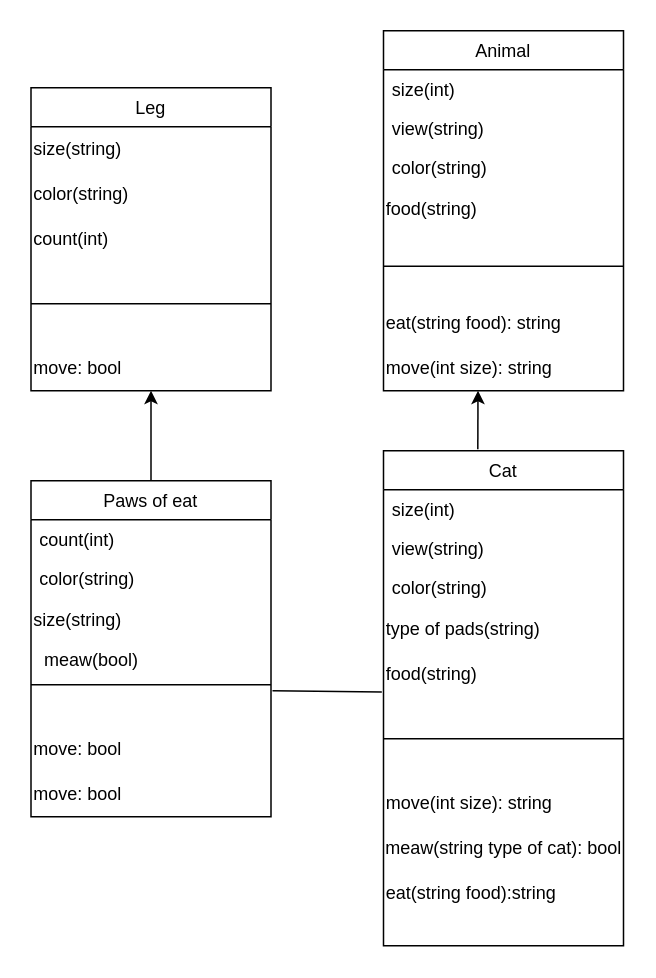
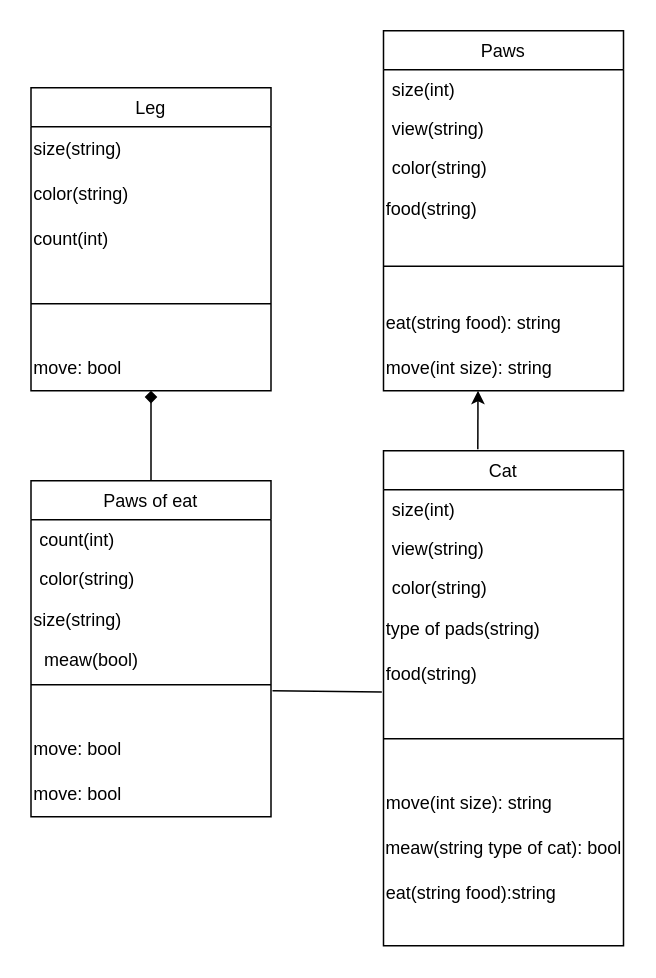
  <mxCell id="0" />
  <mxCell id="1" parent="0" />
- <mxCell id="2" value="Animal" style="swimlane;fontStyle=0;align=center;verticalAlign=top;childLayout=stackLayout;horizontal=1;startSize=26;horizontalStack=0;resizeParent=1;resizeLast=0;collapsible=1;marginBottom=0;rounded=0;shadow=0;strokeWidth=1;" parent="1" vertex="1"><mxGeometry x="255" y="20" width="160" height="240" as="geometry"><mxRectangle x="550" y="140" width="160" height="26" as="alternateBounds" /></mxGeometry></mxCell>
+ <mxCell id="2" value="Paws" style="swimlane;fontStyle=0;align=center;verticalAlign=top;childLayout=stackLayout;horizontal=1;startSize=26;horizontalStack=0;resizeParent=1;resizeLast=0;collapsible=1;marginBottom=0;rounded=0;shadow=0;strokeWidth=1;" parent="1" vertex="1"><mxGeometry x="255" y="20" width="160" height="240" as="geometry"><mxRectangle x="550" y="140" width="160" height="26" as="alternateBounds" /></mxGeometry></mxCell>
  <mxCell id="3" value="size(int)" style="text;align=left;verticalAlign=top;spacingLeft=4;spacingRight=4;overflow=hidden;rotatable=0;points=[[0,0.5],[1,0.5]];portConstraint=eastwest;" parent="2" vertex="1"><mxGeometry y="26" width="160" height="26" as="geometry" /></mxCell>
  <mxCell id="4" value="view(string)" style="text;align=left;verticalAlign=top;spacingLeft=4;spacingRight=4;overflow=hidden;rotatable=0;points=[[0,0.5],[1,0.5]];portConstraint=eastwest;rounded=0;shadow=0;html=0;" parent="2" vertex="1"><mxGeometry y="52" width="160" height="26" as="geometry" /></mxCell>
  <mxCell id="5" value="color(string)" style="text;align=left;verticalAlign=top;spacingLeft=4;spacingRight=4;overflow=hidden;rotatable=0;points=[[0,0.5],[1,0.5]];portConstraint=eastwest;rounded=0;shadow=0;html=0;" parent="2" vertex="1"><mxGeometry y="78" width="160" height="26" as="geometry" /></mxCell>
  <mxCell id="6" value="food(string)" style="text;html=1;align=left;verticalAlign=middle;resizable=0;points=[];autosize=1;strokeColor=none;fillColor=none;" vertex="1" parent="2"><mxGeometry y="104" width="160" height="30" as="geometry" /></mxCell>
  <mxCell id="7" value="" style="line;html=1;strokeWidth=1;align=left;verticalAlign=middle;spacingTop=-1;spacingLeft=3;spacingRight=3;rotatable=0;labelPosition=right;points=[];portConstraint=eastwest;" parent="2" vertex="1"><mxGeometry y="134" width="160" height="46" as="geometry" /></mxCell>
  <mxCell id="8" value="eat(string food): string" style="text;html=1;align=left;verticalAlign=middle;resizable=0;points=[];autosize=1;strokeColor=none;fillColor=none;" vertex="1" parent="2"><mxGeometry y="180" width="160" height="30" as="geometry" /></mxCell>
  <mxCell id="9" value="move(int size): string" style="text;html=1;align=left;verticalAlign=middle;resizable=0;points=[];autosize=1;strokeColor=none;fillColor=none;" vertex="1" parent="2"><mxGeometry y="210" width="160" height="30" as="geometry" /></mxCell>
  <mxCell id="10" value="Cat" style="swimlane;fontStyle=0;align=center;verticalAlign=top;childLayout=stackLayout;horizontal=1;startSize=26;horizontalStack=0;resizeParent=1;resizeLast=0;collapsible=1;marginBottom=0;rounded=0;shadow=0;strokeWidth=1;" vertex="1" parent="1"><mxGeometry x="255" y="300" width="160" height="330" as="geometry"><mxRectangle x="550" y="140" width="160" height="26" as="alternateBounds" /></mxGeometry></mxCell>
  <mxCell id="11" value="size(int)" style="text;align=left;verticalAlign=top;spacingLeft=4;spacingRight=4;overflow=hidden;rotatable=0;points=[[0,0.5],[1,0.5]];portConstraint=eastwest;" vertex="1" parent="10"><mxGeometry y="26" width="160" height="26" as="geometry" /></mxCell>
  <mxCell id="12" value="view(string)" style="text;align=left;verticalAlign=top;spacingLeft=4;spacingRight=4;overflow=hidden;rotatable=0;points=[[0,0.5],[1,0.5]];portConstraint=eastwest;rounded=0;shadow=0;html=0;" vertex="1" parent="10"><mxGeometry y="52" width="160" height="26" as="geometry" /></mxCell>
  <mxCell id="13" value="color(string)" style="text;align=left;verticalAlign=top;spacingLeft=4;spacingRight=4;overflow=hidden;rotatable=0;points=[[0,0.5],[1,0.5]];portConstraint=eastwest;rounded=0;shadow=0;html=0;" vertex="1" parent="10"><mxGeometry y="78" width="160" height="26" as="geometry" /></mxCell>
  <mxCell id="14" value="type of pads(string)" style="text;html=1;align=left;verticalAlign=middle;resizable=0;points=[];autosize=1;strokeColor=none;fillColor=none;" vertex="1" parent="10"><mxGeometry y="104" width="160" height="30" as="geometry" /></mxCell>
  <mxCell id="15" value="food(string)" style="text;html=1;align=left;verticalAlign=middle;resizable=0;points=[];autosize=1;strokeColor=none;fillColor=none;" vertex="1" parent="10"><mxGeometry y="134" width="160" height="30" as="geometry" /></mxCell>
  <mxCell id="16" value="" style="line;html=1;strokeWidth=1;align=left;verticalAlign=middle;spacingTop=-1;spacingLeft=3;spacingRight=3;rotatable=0;labelPosition=right;points=[];portConstraint=eastwest;" vertex="1" parent="10"><mxGeometry y="164" width="160" height="56" as="geometry" /></mxCell>
  <mxCell id="17" value="move(int size): string" style="text;html=1;align=left;verticalAlign=middle;resizable=0;points=[];autosize=1;strokeColor=none;fillColor=none;" vertex="1" parent="10"><mxGeometry y="220" width="160" height="30" as="geometry" /></mxCell>
  <mxCell id="18" value="meaw(string type of cat): bool" style="text;html=1;align=right;verticalAlign=middle;resizable=0;points=[];autosize=1;strokeColor=none;fillColor=none;" vertex="1" parent="10"><mxGeometry y="250" width="160" height="30" as="geometry" /></mxCell>
  <mxCell id="19" value="eat(string food):string" style="text;html=1;align=left;verticalAlign=middle;resizable=0;points=[];autosize=1;strokeColor=none;fillColor=none;" vertex="1" parent="10"><mxGeometry y="280" width="160" height="30" as="geometry" /></mxCell>
  <mxCell id="20" value="" style="endArrow=classic;html=1;rounded=0;exitX=0.393;exitY=-0.003;exitDx=0;exitDy=0;exitPerimeter=0;" edge="1" parent="1" source="10"><mxGeometry width="50" height="50" relative="1" as="geometry"><mxPoint x="310" y="210" as="sourcePoint" /><mxPoint x="318" y="260" as="targetPoint" /></mxGeometry></mxCell>
  <mxCell id="21" value="Paws of eat" style="swimlane;fontStyle=0;align=center;verticalAlign=top;childLayout=stackLayout;horizontal=1;startSize=26;horizontalStack=0;resizeParent=1;resizeLast=0;collapsible=1;marginBottom=0;rounded=0;shadow=0;strokeWidth=1;" vertex="1" parent="1"><mxGeometry x="20" y="320" width="160" height="224" as="geometry"><mxRectangle x="550" y="140" width="160" height="26" as="alternateBounds" /></mxGeometry></mxCell>
  <mxCell id="22" value="count(int)" style="text;align=left;verticalAlign=top;spacingLeft=4;spacingRight=4;overflow=hidden;rotatable=0;points=[[0,0.5],[1,0.5]];portConstraint=eastwest;" vertex="1" parent="21"><mxGeometry y="26" width="160" height="26" as="geometry" /></mxCell>
  <mxCell id="23" value="color(string)" style="text;align=left;verticalAlign=top;spacingLeft=4;spacingRight=4;overflow=hidden;rotatable=0;points=[[0,0.5],[1,0.5]];portConstraint=eastwest;rounded=0;shadow=0;html=0;" vertex="1" parent="21"><mxGeometry y="52" width="160" height="26" as="geometry" /></mxCell>
  <mxCell id="24" value="size(string)" style="text;html=1;align=left;verticalAlign=middle;resizable=0;points=[];autosize=1;strokeColor=none;fillColor=none;" vertex="1" parent="21"><mxGeometry y="78" width="160" height="30" as="geometry" /></mxCell>
  <mxCell id="25" value="" style="line;html=1;strokeWidth=1;align=left;verticalAlign=middle;spacingTop=-1;spacingLeft=3;spacingRight=3;rotatable=0;labelPosition=right;points=[];portConstraint=eastwest;" vertex="1" parent="21"><mxGeometry y="108" width="160" height="56" as="geometry" /></mxCell>
  <mxCell id="26" value="move: bool" style="text;html=1;align=left;verticalAlign=middle;resizable=0;points=[];autosize=1;strokeColor=none;fillColor=none;" vertex="1" parent="21"><mxGeometry y="164" width="160" height="30" as="geometry" /></mxCell>
  <mxCell id="27" value="move: bool" style="text;html=1;align=left;verticalAlign=middle;resizable=0;points=[];autosize=1;strokeColor=none;fillColor=none;" vertex="1" parent="21"><mxGeometry y="194" width="160" height="30" as="geometry" /></mxCell>
  <mxCell id="28" value="" style="endArrow=none;html=1;rounded=0;exitX=-0.007;exitY=0.897;exitDx=0;exitDy=0;exitPerimeter=0;" edge="1" parent="1" source="15"><mxGeometry width="50" height="50" relative="1" as="geometry"><mxPoint x="260" y="520" as="sourcePoint" /><mxPoint x="181" y="460" as="targetPoint" /></mxGeometry></mxCell>
  <mxCell id="29" value="Leg" style="swimlane;fontStyle=0;align=center;verticalAlign=top;childLayout=stackLayout;horizontal=1;startSize=26;horizontalStack=0;resizeParent=1;resizeLast=0;collapsible=1;marginBottom=0;rounded=0;shadow=0;strokeWidth=1;" vertex="1" parent="1"><mxGeometry x="20" y="58" width="160" height="202" as="geometry"><mxRectangle x="550" y="140" width="160" height="26" as="alternateBounds" /></mxGeometry></mxCell>
  <mxCell id="30" value="size(string)" style="text;html=1;align=left;verticalAlign=middle;resizable=0;points=[];autosize=1;strokeColor=none;fillColor=none;" vertex="1" parent="29"><mxGeometry y="26" width="160" height="30" as="geometry" /></mxCell>
  <mxCell id="31" value="color(string)" style="text;html=1;align=left;verticalAlign=middle;resizable=0;points=[];autosize=1;strokeColor=none;fillColor=none;" vertex="1" parent="29"><mxGeometry y="56" width="160" height="30" as="geometry" /></mxCell>
  <mxCell id="32" value="count(int)" style="text;html=1;align=left;verticalAlign=middle;resizable=0;points=[];autosize=1;strokeColor=none;fillColor=none;" vertex="1" parent="29"><mxGeometry y="86" width="160" height="30" as="geometry" /></mxCell>
  <mxCell id="33" value="" style="line;html=1;strokeWidth=1;align=left;verticalAlign=middle;spacingTop=-1;spacingLeft=3;spacingRight=3;rotatable=0;labelPosition=right;points=[];portConstraint=eastwest;" vertex="1" parent="29"><mxGeometry y="116" width="160" height="56" as="geometry" /></mxCell>
  <mxCell id="34" value="&lt;span style=&quot;&quot;&gt;move: bool&lt;/span&gt;" style="text;html=1;align=left;verticalAlign=middle;resizable=0;points=[];autosize=1;strokeColor=none;fillColor=none;" vertex="1" parent="29"><mxGeometry y="172" width="160" height="30" as="geometry" /></mxCell>
- <mxCell id="35" value="" style="endArrow=classic;html=1;rounded=0;entryX=0.5;entryY=1;entryDx=0;entryDy=0;exitX=0.5;exitY=0;exitDx=0;exitDy=0;" edge="1" parent="1" source="21" target="29"><mxGeometry width="50" height="50" relative="1" as="geometry"><mxPoint x="290" y="160" as="sourcePoint" /><mxPoint x="340" y="110" as="targetPoint" /></mxGeometry></mxCell>
+ <mxCell id="35" value="" style="endArrow=diamond;html=1;rounded=0;entryX=0.5;entryY=1;entryDx=0;entryDy=0;exitX=0.5;exitY=0;exitDx=0;exitDy=0;" edge="1" parent="1" source="21" target="29"><mxGeometry width="50" height="50" relative="1" as="geometry"><mxPoint x="290" y="160" as="sourcePoint" /><mxPoint x="340" y="110" as="targetPoint" /></mxGeometry></mxCell>
  <mxCell id="36" value="meaw(bool)" style="text;html=1;align=center;verticalAlign=middle;resizable=0;points=[];autosize=1;strokeColor=none;fillColor=none;" vertex="1" parent="1"><mxGeometry x="20" y="425" width="80" height="30" as="geometry" /></mxCell>
